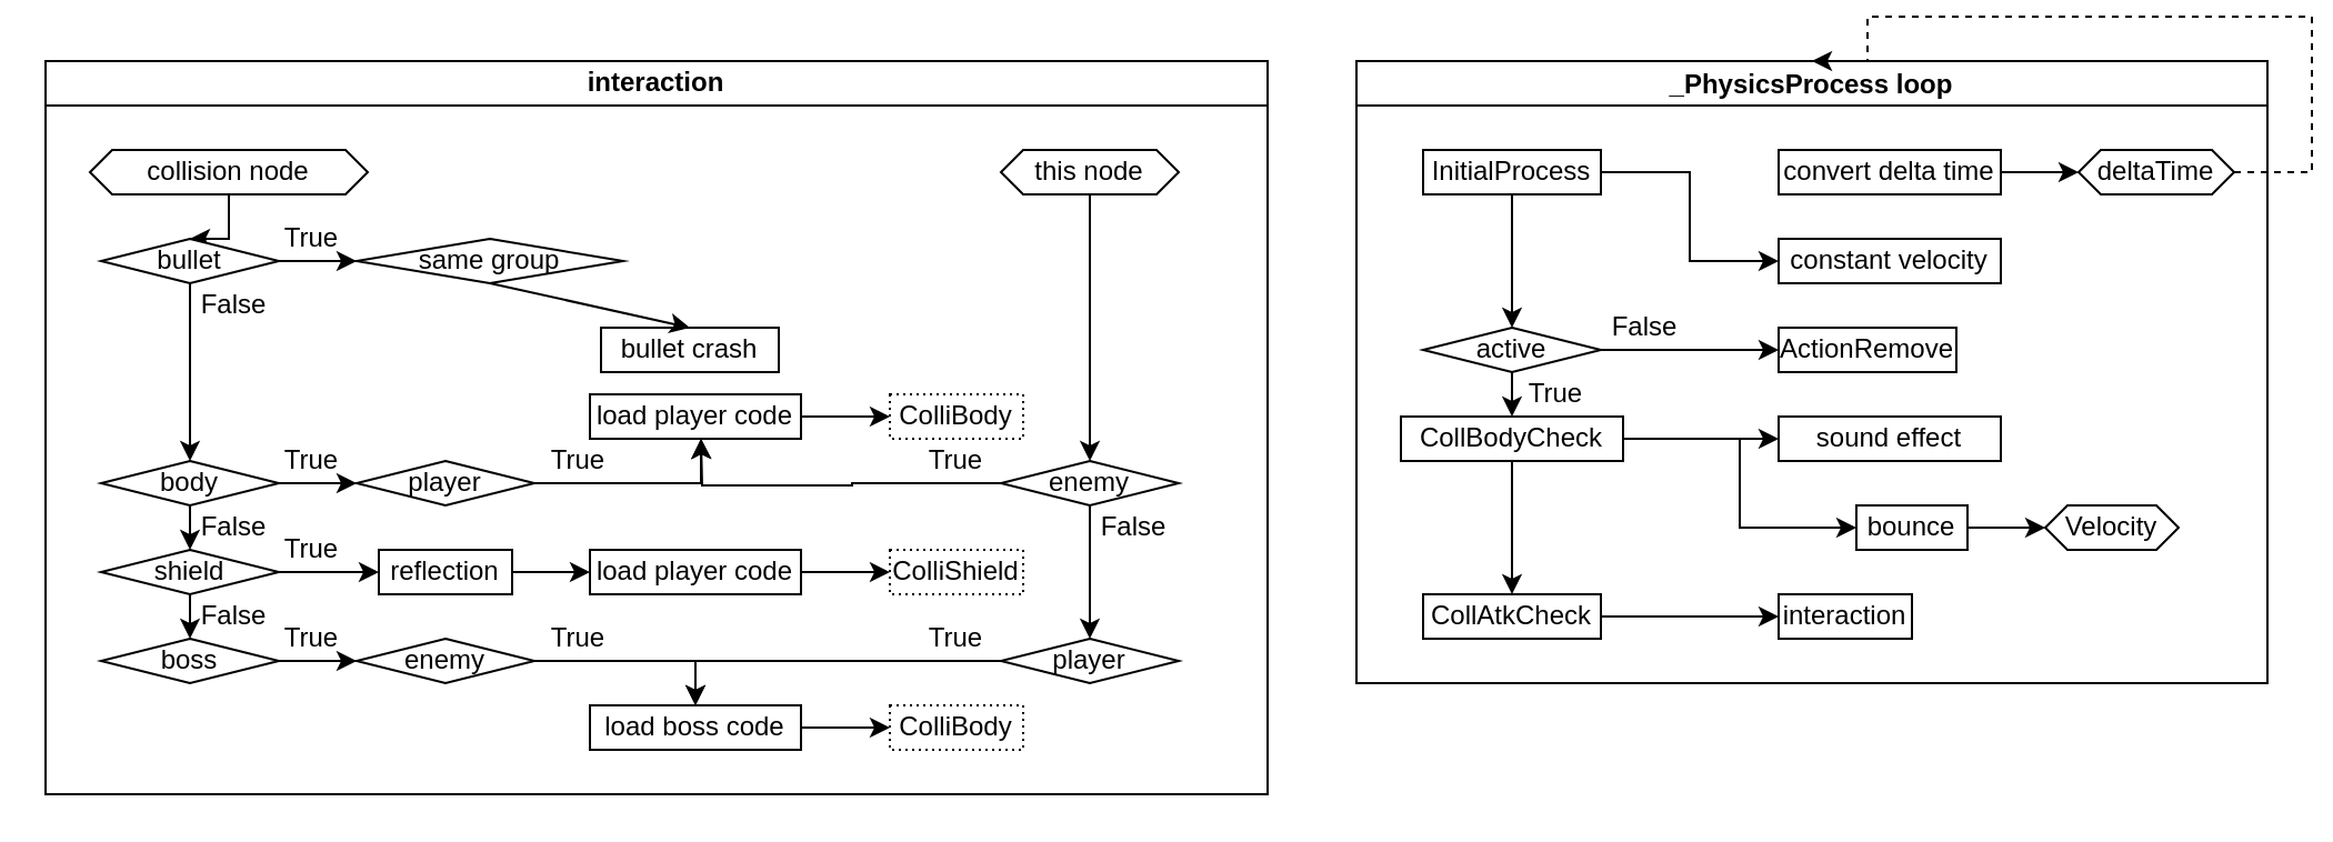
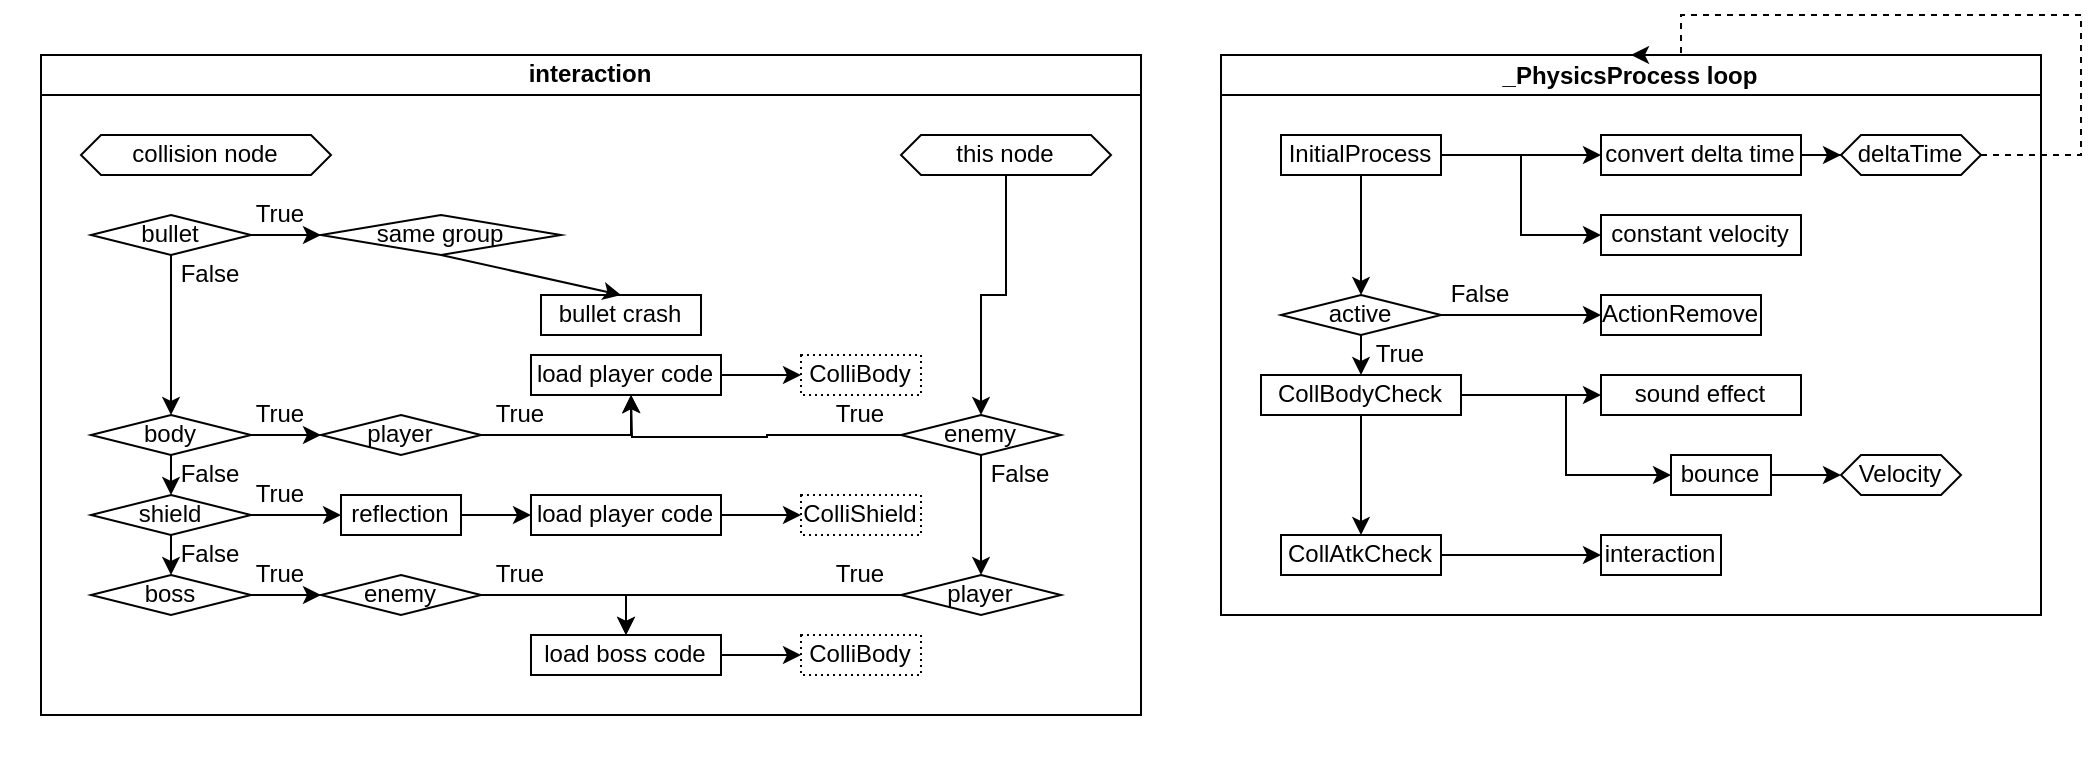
  <mxCell id="0" />
  <mxCell id="1" parent="0" />
  <mxCell id="2" value="_PhysicsProcess loop" style="swimlane;startSize=20;" vertex="1" parent="1"><mxGeometry x="610" y="20" width="410" height="280" as="geometry" /></mxCell>
  <mxCell id="3" value="constant velocity" style="rounded=0;whiteSpace=wrap;html=1;" vertex="1" parent="2"><mxGeometry x="190" y="80" width="100" height="20" as="geometry" /></mxCell>
  <mxCell id="4" style="edgeStyle=orthogonalEdgeStyle;rounded=0;orthogonalLoop=1;jettySize=auto;html=1;entryX=0;entryY=0.5;entryDx=0;entryDy=0;" edge="1" parent="2" source="7" target="8"><mxGeometry relative="1" as="geometry" /></mxCell>
  <mxCell id="5" style="edgeStyle=orthogonalEdgeStyle;rounded=0;orthogonalLoop=1;jettySize=auto;html=1;entryX=0.5;entryY=0;entryDx=0;entryDy=0;" edge="1" parent="2" source="7" target="10"><mxGeometry relative="1" as="geometry" /></mxCell>
  <mxCell id="6" style="edgeStyle=orthogonalEdgeStyle;rounded=0;orthogonalLoop=1;jettySize=auto;html=1;entryX=0;entryY=0.5;entryDx=0;entryDy=0;" edge="1" parent="2" source="7" target="17"><mxGeometry relative="1" as="geometry" /></mxCell>
  <mxCell id="7" value="CollBodyCheck" style="rounded=0;whiteSpace=wrap;html=1;" vertex="1" parent="2"><mxGeometry x="20" y="160" width="100" height="20" as="geometry" /></mxCell>
  <mxCell id="8" value="sound effect" style="rounded=0;whiteSpace=wrap;html=1;" vertex="1" parent="2"><mxGeometry x="190" y="160" width="100" height="20" as="geometry" /></mxCell>
  <mxCell id="9" style="edgeStyle=orthogonalEdgeStyle;rounded=0;orthogonalLoop=1;jettySize=auto;html=1;entryX=0;entryY=0.5;entryDx=0;entryDy=0;" edge="1" parent="2" source="10" target="11"><mxGeometry relative="1" as="geometry" /></mxCell>
  <mxCell id="10" value="CollAtkCheck" style="rounded=0;whiteSpace=wrap;html=1;" vertex="1" parent="2"><mxGeometry x="30" y="240" width="80" height="20" as="geometry" /></mxCell>
  <mxCell id="11" value="interaction" style="rounded=0;whiteSpace=wrap;html=1;" vertex="1" parent="2"><mxGeometry x="190" y="240" width="60" height="20" as="geometry" /></mxCell>
  <mxCell id="12" value="Velocity" style="shape=hexagon;perimeter=hexagonPerimeter2;whiteSpace=wrap;html=1;fixedSize=1;size=10;" vertex="1" parent="2"><mxGeometry x="310" y="200" width="60" height="20" as="geometry" /></mxCell>
  <mxCell id="13" value="" style="endArrow=classic;html=1;rounded=0;exitX=1;exitY=0.5;exitDx=0;exitDy=0;entryX=0;entryY=0.5;entryDx=0;entryDy=0;" edge="1" parent="2" source="17" target="12"><mxGeometry width="50" height="50" relative="1" as="geometry"><mxPoint x="40" y="260" as="sourcePoint" /><mxPoint x="90" y="210" as="targetPoint" /></mxGeometry></mxCell>
  <mxCell id="14" style="edgeStyle=orthogonalEdgeStyle;rounded=0;orthogonalLoop=1;jettySize=auto;html=1;entryX=0;entryY=0.5;entryDx=0;entryDy=0;" edge="1" parent="2" source="15" target="16"><mxGeometry relative="1" as="geometry" /></mxCell>
  <mxCell id="15" value="active" style="rhombus;whiteSpace=wrap;html=1;" vertex="1" parent="2"><mxGeometry x="30" y="120" width="80" height="20" as="geometry" /></mxCell>
  <mxCell id="16" value="ActionRemove" style="rounded=0;whiteSpace=wrap;html=1;" vertex="1" parent="2"><mxGeometry x="190" y="120" width="80" height="20" as="geometry" /></mxCell>
  <mxCell id="17" value="bounce" style="rounded=0;whiteSpace=wrap;html=1;" vertex="1" parent="2"><mxGeometry x="225" y="200" width="50" height="20" as="geometry" /></mxCell>
  <mxCell id="18" value="True" style="text;html=1;strokeColor=none;fillColor=none;align=center;verticalAlign=middle;whiteSpace=wrap;rounded=0;" vertex="1" parent="2"><mxGeometry x="70" y="140" width="40" height="20" as="geometry" /></mxCell>
  <mxCell id="19" value="" style="endArrow=classic;html=1;rounded=0;exitX=0.5;exitY=1;exitDx=0;exitDy=0;entryX=0.5;entryY=0;entryDx=0;entryDy=0;" edge="1" parent="2" source="15" target="7"><mxGeometry width="50" height="50" relative="1" as="geometry"><mxPoint x="10" y="160" as="sourcePoint" /><mxPoint x="60" y="110" as="targetPoint" /></mxGeometry></mxCell>
  <mxCell id="20" value="False" style="text;html=1;strokeColor=none;fillColor=none;align=center;verticalAlign=middle;whiteSpace=wrap;rounded=0;" vertex="1" parent="2"><mxGeometry x="110" y="110" width="40" height="20" as="geometry" /></mxCell>
  <mxCell id="21" style="edgeStyle=orthogonalEdgeStyle;rounded=0;orthogonalLoop=1;jettySize=auto;html=1;entryX=0;entryY=0.5;entryDx=0;entryDy=0;" edge="1" parent="2" source="23" target="3"><mxGeometry relative="1" as="geometry" /></mxCell>
  <mxCell id="22" style="edgeStyle=orthogonalEdgeStyle;rounded=0;orthogonalLoop=1;jettySize=auto;html=1;entryX=0.5;entryY=0;entryDx=0;entryDy=0;" edge="1" parent="2" source="23" target="15"><mxGeometry relative="1" as="geometry" /></mxCell>
  <mxCell id="23" value="InitialProcess" style="rounded=0;whiteSpace=wrap;html=1;" vertex="1" parent="2"><mxGeometry x="30" y="40" width="80" height="20" as="geometry" /></mxCell>
  <mxCell id="24" value="convert delta time" style="rounded=0;whiteSpace=wrap;html=1;" vertex="1" parent="2"><mxGeometry x="190" y="40" width="100" height="20" as="geometry" /></mxCell>
- <mxCell id="26" value="deltaTime" style="shape=hexagon;perimeter=hexagonPerimeter2;whiteSpace=wrap;html=1;fixedSize=1;size=10;" vertex="1" parent="2"><mxGeometry x="325" y="40" width="70" height="20" as="geometry" /></mxCell>
+ <mxCell id="25" style="edgeStyle=orthogonalEdgeStyle;rounded=0;orthogonalLoop=1;jettySize=auto;html=1;entryX=0;entryY=0.5;entryDx=0;entryDy=0;" edge="1" parent="2" source="23" target="24"><mxGeometry relative="1" as="geometry" /></mxCell>
+ <mxCell id="26" value="deltaTime" style="shape=hexagon;perimeter=hexagonPerimeter2;whiteSpace=wrap;html=1;fixedSize=1;size=10;" vertex="1" parent="2"><mxGeometry x="310" y="40" width="70" height="20" as="geometry" /></mxCell>
  <mxCell id="27" style="edgeStyle=orthogonalEdgeStyle;rounded=0;orthogonalLoop=1;jettySize=auto;html=1;entryX=0.5;entryY=0;entryDx=0;entryDy=0;dashed=1;exitX=1;exitY=0.5;exitDx=0;exitDy=0;" edge="1" parent="2" source="26" target="2"><mxGeometry relative="1" as="geometry"><mxPoint x="390" y="50" as="sourcePoint" /><mxPoint x="230" as="targetPoint" /><Array as="points"><mxPoint x="430" y="50" /><mxPoint x="430" y="-20" /><mxPoint x="230" y="-20" /><mxPoint x="230" /></Array></mxGeometry></mxCell>
  <mxCell id="28" style="edgeStyle=orthogonalEdgeStyle;rounded=0;orthogonalLoop=1;jettySize=auto;html=1;entryX=0;entryY=0.5;entryDx=0;entryDy=0;" edge="1" parent="2" source="24" target="26"><mxGeometry relative="1" as="geometry" /></mxCell>
  <mxCell id="29" value="interaction" style="swimlane;whiteSpace=wrap;html=1;startSize=20;" vertex="1" parent="1"><mxGeometry x="20" y="20" width="550" height="330" as="geometry" /></mxCell>
- <mxCell id="30" style="edgeStyle=orthogonalEdgeStyle;rounded=0;orthogonalLoop=1;jettySize=auto;html=1;entryX=0.5;entryY=0;entryDx=0;entryDy=0;" edge="1" parent="29" source="31" target="32"><mxGeometry relative="1" as="geometry" /></mxCell>
  <mxCell id="31" value="collision node" style="shape=hexagon;perimeter=hexagonPerimeter2;whiteSpace=wrap;html=1;fixedSize=1;size=10;" vertex="1" parent="29"><mxGeometry x="20" y="40" width="125" height="20" as="geometry" /></mxCell>
  <mxCell id="32" value="bullet" style="rhombus;whiteSpace=wrap;html=1;" vertex="1" parent="29"><mxGeometry x="25" y="80" width="80" height="20" as="geometry" /></mxCell>
  <mxCell id="33" style="edgeStyle=orthogonalEdgeStyle;rounded=0;orthogonalLoop=1;jettySize=auto;html=1;entryX=0;entryY=0.5;entryDx=0;entryDy=0;" edge="1" parent="29" source="34" target="47"><mxGeometry relative="1" as="geometry" /></mxCell>
  <mxCell id="34" value="body" style="rhombus;whiteSpace=wrap;html=1;" vertex="1" parent="29"><mxGeometry x="25" y="180" width="80" height="20" as="geometry" /></mxCell>
  <mxCell id="35" style="edgeStyle=orthogonalEdgeStyle;rounded=0;orthogonalLoop=1;jettySize=auto;html=1;entryX=0;entryY=0.5;entryDx=0;entryDy=0;" edge="1" parent="29" source="36" target="51"><mxGeometry relative="1" as="geometry" /></mxCell>
  <mxCell id="36" value="shield" style="rhombus;whiteSpace=wrap;html=1;" vertex="1" parent="29"><mxGeometry x="25" y="220" width="80" height="20" as="geometry" /></mxCell>
  <mxCell id="37" value="False" style="text;html=1;strokeColor=none;fillColor=none;align=center;verticalAlign=middle;whiteSpace=wrap;rounded=0;" vertex="1" parent="29"><mxGeometry x="65" y="100" width="40" height="20" as="geometry" /></mxCell>
  <mxCell id="38" value="True" style="text;html=1;strokeColor=none;fillColor=none;align=center;verticalAlign=middle;whiteSpace=wrap;rounded=0;" vertex="1" parent="29"><mxGeometry x="100" y="70" width="40" height="20" as="geometry" /></mxCell>
  <mxCell id="39" style="edgeStyle=orthogonalEdgeStyle;rounded=0;orthogonalLoop=1;jettySize=auto;html=1;entryX=0;entryY=0.5;entryDx=0;entryDy=0;" edge="1" parent="29" source="40" target="63"><mxGeometry relative="1" as="geometry" /></mxCell>
  <mxCell id="40" value="boss" style="rhombus;whiteSpace=wrap;html=1;" vertex="1" parent="29"><mxGeometry x="25" y="260" width="80" height="20" as="geometry" /></mxCell>
  <mxCell id="41" value="" style="endArrow=classic;html=1;rounded=0;exitX=0;exitY=0;exitDx=0;exitDy=0;entryX=0.5;entryY=0;entryDx=0;entryDy=0;" edge="1" parent="29" source="37" target="34"><mxGeometry width="50" height="50" relative="1" as="geometry"><mxPoint x="340" y="160" as="sourcePoint" /><mxPoint x="390" y="110" as="targetPoint" /></mxGeometry></mxCell>
  <mxCell id="42" value="" style="endArrow=classic;html=1;rounded=0;exitX=0.5;exitY=1;exitDx=0;exitDy=0;entryX=0.5;entryY=0;entryDx=0;entryDy=0;" edge="1" parent="29" source="34" target="36"><mxGeometry width="50" height="50" relative="1" as="geometry"><mxPoint x="340" y="220" as="sourcePoint" /><mxPoint x="390" y="170" as="targetPoint" /></mxGeometry></mxCell>
  <mxCell id="43" value="" style="endArrow=classic;html=1;rounded=0;exitX=0.5;exitY=1;exitDx=0;exitDy=0;entryX=0.5;entryY=0;entryDx=0;entryDy=0;" edge="1" parent="29" source="36" target="40"><mxGeometry width="50" height="50" relative="1" as="geometry"><mxPoint x="340" y="220" as="sourcePoint" /><mxPoint x="390" y="170" as="targetPoint" /></mxGeometry></mxCell>
  <mxCell id="44" value="False" style="text;html=1;strokeColor=none;fillColor=none;align=center;verticalAlign=middle;whiteSpace=wrap;rounded=0;" vertex="1" parent="29"><mxGeometry x="65" y="200" width="40" height="20" as="geometry" /></mxCell>
  <mxCell id="45" value="False" style="text;html=1;strokeColor=none;fillColor=none;align=center;verticalAlign=middle;whiteSpace=wrap;rounded=0;" vertex="1" parent="29"><mxGeometry x="65" y="240" width="40" height="20" as="geometry" /></mxCell>
  <mxCell id="46" style="edgeStyle=orthogonalEdgeStyle;rounded=0;orthogonalLoop=1;jettySize=auto;html=1;entryX=0.5;entryY=1;entryDx=0;entryDy=0;" edge="1" parent="29" source="47"><mxGeometry relative="1" as="geometry"><mxPoint x="295" y="170" as="targetPoint" /><Array as="points"><mxPoint x="295" y="190" /></Array></mxGeometry></mxCell>
  <mxCell id="47" value="player" style="rhombus;whiteSpace=wrap;html=1;" vertex="1" parent="29"><mxGeometry x="140" y="180" width="80" height="20" as="geometry" /></mxCell>
  <mxCell id="48" value="True" style="text;html=1;strokeColor=none;fillColor=none;align=center;verticalAlign=middle;whiteSpace=wrap;rounded=0;" vertex="1" parent="29"><mxGeometry x="100" y="170" width="40" height="20" as="geometry" /></mxCell>
  <mxCell id="49" value="True" style="text;html=1;strokeColor=none;fillColor=none;align=center;verticalAlign=middle;whiteSpace=wrap;rounded=0;" vertex="1" parent="29"><mxGeometry x="220" y="170" width="40" height="20" as="geometry" /></mxCell>
  <mxCell id="50" style="edgeStyle=orthogonalEdgeStyle;rounded=0;orthogonalLoop=1;jettySize=auto;html=1;entryX=0;entryY=0.5;entryDx=0;entryDy=0;" edge="1" parent="29" source="51" target="64"><mxGeometry relative="1" as="geometry" /></mxCell>
  <mxCell id="51" value="reflection" style="rounded=0;whiteSpace=wrap;html=1;" vertex="1" parent="29"><mxGeometry x="150" y="220" width="60" height="20" as="geometry" /></mxCell>
  <mxCell id="52" style="edgeStyle=orthogonalEdgeStyle;rounded=0;orthogonalLoop=1;jettySize=auto;html=1;entryX=0.5;entryY=0;entryDx=0;entryDy=0;" edge="1" parent="29" source="53" target="56"><mxGeometry relative="1" as="geometry" /></mxCell>
- <mxCell id="53" value="this node" style="shape=hexagon;perimeter=hexagonPerimeter2;whiteSpace=wrap;html=1;fixedSize=1;size=10;" vertex="1" parent="29"><mxGeometry x="430" y="40" width="80" height="20" as="geometry" /></mxCell>
+ <mxCell id="53" value="this node" style="shape=hexagon;perimeter=hexagonPerimeter2;whiteSpace=wrap;html=1;fixedSize=1;size=10;" vertex="1" parent="29"><mxGeometry x="430" y="40" width="105" height="20" as="geometry" /></mxCell>
  <mxCell id="54" style="edgeStyle=orthogonalEdgeStyle;rounded=0;orthogonalLoop=1;jettySize=auto;html=1;entryX=0.5;entryY=0;entryDx=0;entryDy=0;" edge="1" parent="29" source="56" target="61"><mxGeometry relative="1" as="geometry" /></mxCell>
  <mxCell id="55" style="edgeStyle=orthogonalEdgeStyle;rounded=0;orthogonalLoop=1;jettySize=auto;html=1;entryX=0.5;entryY=1;entryDx=0;entryDy=0;" edge="1" parent="29" source="56"><mxGeometry relative="1" as="geometry"><mxPoint x="295" y="170" as="targetPoint" /></mxGeometry></mxCell>
  <mxCell id="56" value="enemy" style="rhombus;whiteSpace=wrap;html=1;" vertex="1" parent="29"><mxGeometry x="430" y="180" width="80" height="20" as="geometry" /></mxCell>
  <mxCell id="57" value="bullet crash" style="rounded=0;whiteSpace=wrap;html=1;" vertex="1" parent="29"><mxGeometry x="250" y="120" width="80" height="20" as="geometry" /></mxCell>
  <mxCell id="58" value="same group" style="rhombus;whiteSpace=wrap;html=1;" vertex="1" parent="29"><mxGeometry x="140" y="80" width="120" height="20" as="geometry" /></mxCell>
  <mxCell id="59" value="" style="endArrow=classic;html=1;rounded=0;exitX=0.5;exitY=1;exitDx=0;exitDy=0;entryX=0.5;entryY=0;entryDx=0;entryDy=0;" edge="1" parent="29" source="58" target="57"><mxGeometry width="50" height="50" relative="1" as="geometry"><mxPoint x="610" y="180" as="sourcePoint" /><mxPoint x="660" y="130" as="targetPoint" /></mxGeometry></mxCell>
  <mxCell id="60" style="edgeStyle=orthogonalEdgeStyle;rounded=0;orthogonalLoop=1;jettySize=auto;html=1;entryX=0.5;entryY=0;entryDx=0;entryDy=0;" edge="1" parent="29" source="61" target="71"><mxGeometry relative="1" as="geometry" /></mxCell>
  <mxCell id="61" value="player" style="rhombus;whiteSpace=wrap;html=1;" vertex="1" parent="29"><mxGeometry x="430" y="260" width="80" height="20" as="geometry" /></mxCell>
  <mxCell id="62" style="edgeStyle=orthogonalEdgeStyle;rounded=0;orthogonalLoop=1;jettySize=auto;html=1;" edge="1" parent="29" source="63" target="71"><mxGeometry relative="1" as="geometry" /></mxCell>
  <mxCell id="63" value="enemy" style="rhombus;whiteSpace=wrap;html=1;" vertex="1" parent="29"><mxGeometry x="140" y="260" width="80" height="20" as="geometry" /></mxCell>
  <mxCell id="64" value="load player code" style="rounded=0;whiteSpace=wrap;html=1;" vertex="1" parent="29"><mxGeometry x="245" y="220" width="95" height="20" as="geometry" /></mxCell>
  <mxCell id="65" value="ColliShield" style="rounded=0;whiteSpace=wrap;html=1;dashed=1;dashPattern=1 2;" vertex="1" parent="29"><mxGeometry x="380" y="220" width="60" height="20" as="geometry" /></mxCell>
  <mxCell id="66" style="edgeStyle=orthogonalEdgeStyle;rounded=0;orthogonalLoop=1;jettySize=auto;html=1;entryX=0;entryY=0.5;entryDx=0;entryDy=0;" edge="1" parent="29" source="64" target="65"><mxGeometry relative="1" as="geometry" /></mxCell>
  <mxCell id="67" value="True" style="text;html=1;strokeColor=none;fillColor=none;align=center;verticalAlign=middle;whiteSpace=wrap;rounded=0;" vertex="1" parent="29"><mxGeometry x="100" y="210" width="40" height="20" as="geometry" /></mxCell>
  <mxCell id="68" value="True" style="text;html=1;strokeColor=none;fillColor=none;align=center;verticalAlign=middle;whiteSpace=wrap;rounded=0;" vertex="1" parent="29"><mxGeometry x="390" y="170" width="40" height="20" as="geometry" /></mxCell>
  <mxCell id="69" value="False" style="text;html=1;strokeColor=none;fillColor=none;align=center;verticalAlign=middle;whiteSpace=wrap;rounded=0;" vertex="1" parent="29"><mxGeometry x="470" y="200" width="40" height="20" as="geometry" /></mxCell>
  <mxCell id="70" style="edgeStyle=orthogonalEdgeStyle;rounded=0;orthogonalLoop=1;jettySize=auto;html=1;entryX=0;entryY=0.5;entryDx=0;entryDy=0;" edge="1" parent="29" source="71" target="72"><mxGeometry relative="1" as="geometry" /></mxCell>
  <mxCell id="71" value="load boss code" style="rounded=0;whiteSpace=wrap;html=1;" vertex="1" parent="29"><mxGeometry x="245" y="290" width="95" height="20" as="geometry" /></mxCell>
  <mxCell id="72" value="ColliBody" style="rounded=0;whiteSpace=wrap;html=1;dashed=1;dashPattern=1 2;" vertex="1" parent="29"><mxGeometry x="380" y="290" width="60" height="20" as="geometry" /></mxCell>
  <mxCell id="73" value="True" style="text;html=1;strokeColor=none;fillColor=none;align=center;verticalAlign=middle;whiteSpace=wrap;rounded=0;" vertex="1" parent="29"><mxGeometry x="100" y="250" width="40" height="20" as="geometry" /></mxCell>
  <mxCell id="74" value="True" style="text;html=1;strokeColor=none;fillColor=none;align=center;verticalAlign=middle;whiteSpace=wrap;rounded=0;" vertex="1" parent="29"><mxGeometry x="390" y="250" width="40" height="20" as="geometry" /></mxCell>
  <mxCell id="75" value="True" style="text;html=1;strokeColor=none;fillColor=none;align=center;verticalAlign=middle;whiteSpace=wrap;rounded=0;" vertex="1" parent="29"><mxGeometry x="220" y="250" width="40" height="20" as="geometry" /></mxCell>
  <mxCell id="76" style="edgeStyle=orthogonalEdgeStyle;rounded=0;orthogonalLoop=1;jettySize=auto;html=1;entryX=0;entryY=0.5;entryDx=0;entryDy=0;" edge="1" parent="29" source="77" target="78"><mxGeometry relative="1" as="geometry" /></mxCell>
  <mxCell id="77" value="load player code" style="rounded=0;whiteSpace=wrap;html=1;" vertex="1" parent="29"><mxGeometry x="245" y="150" width="95" height="20" as="geometry" /></mxCell>
  <mxCell id="78" value="ColliBody" style="rounded=0;whiteSpace=wrap;html=1;dashed=1;dashPattern=1 2;" vertex="1" parent="29"><mxGeometry x="380" y="150" width="60" height="20" as="geometry" /></mxCell>
  <mxCell id="79" value="" style="endArrow=classic;html=1;rounded=0;exitX=1;exitY=0.5;exitDx=0;exitDy=0;" edge="1" parent="1" source="32"><mxGeometry width="50" height="50" relative="1" as="geometry"><mxPoint x="360" y="180" as="sourcePoint" /><mxPoint x="160" y="110" as="targetPoint" /></mxGeometry></mxCell>
